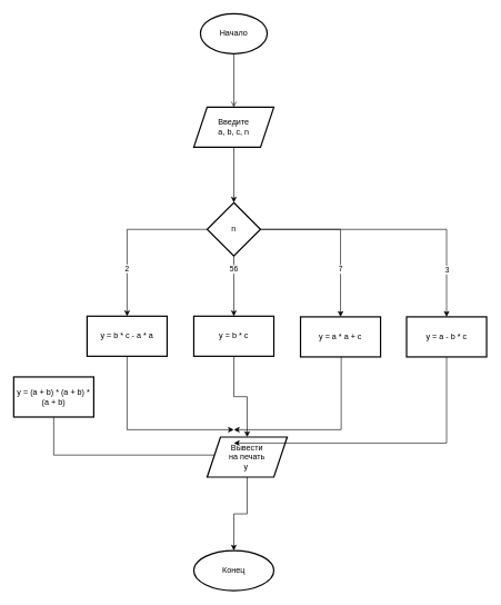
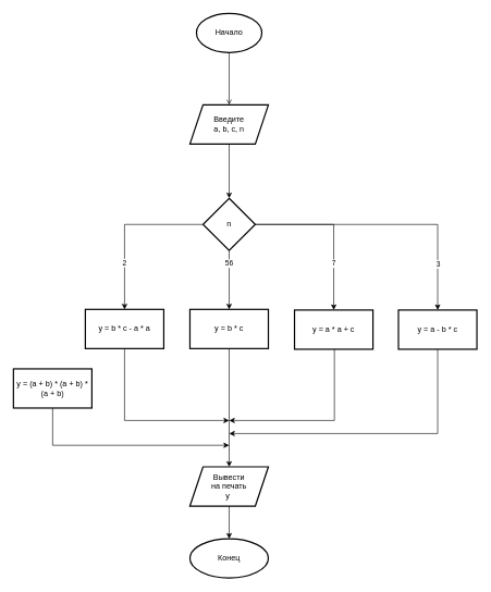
  <mxCell id="0" />
  <mxCell id="1" parent="0" />
  <mxCell id="2" value="" style="edgeStyle=orthogonalEdgeStyle;rounded=0;orthogonalLoop=1;jettySize=auto;html=1;endArrow=open;" parent="1" source="3" target="5" edge="1"><mxGeometry relative="1" as="geometry" /></mxCell>
  <mxCell id="3" value="Начало" style="strokeWidth=2;html=1;shape=mxgraph.flowchart.start_1;whiteSpace=wrap;" parent="1" vertex="1"><mxGeometry x="300" y="20" width="100" height="60" as="geometry" /></mxCell>
  <mxCell id="4" value="" style="edgeStyle=orthogonalEdgeStyle;rounded=0;orthogonalLoop=1;jettySize=auto;html=1;" parent="1" source="5" target="14" edge="1"><mxGeometry relative="1" as="geometry" /></mxCell>
  <mxCell id="5" value="Введите&lt;br&gt;a, b, c, n" style="shape=parallelogram;perimeter=parallelogramPerimeter;whiteSpace=wrap;html=1;fixedSize=1;strokeWidth=2;" parent="1" vertex="1"><mxGeometry x="290" y="160" width="120" height="60" as="geometry" /></mxCell>
  <mxCell id="6" value="" style="edgeStyle=orthogonalEdgeStyle;rounded=0;orthogonalLoop=1;jettySize=auto;html=1;" parent="1" source="14" target="16" edge="1"><mxGeometry relative="1" as="geometry" /></mxCell>
  <mxCell id="7" value="56" style="edgeLabel;html=1;align=center;verticalAlign=middle;resizable=0;points=[];" parent="6" vertex="1" connectable="0"><mxGeometry x="-0.236" y="-3" relative="1" as="geometry"><mxPoint x="2" y="-15" as="offset" /></mxGeometry></mxCell>
  <mxCell id="8" value="" style="edgeStyle=orthogonalEdgeStyle;rounded=0;orthogonalLoop=1;jettySize=auto;html=1;" parent="1" source="14" target="18" edge="1"><mxGeometry relative="1" as="geometry" /></mxCell>
  <mxCell id="9" value="2" style="edgeLabel;html=1;align=center;verticalAlign=middle;resizable=0;points=[];" parent="8" vertex="1" connectable="0"><mxGeometry x="0.331" y="3" relative="1" as="geometry"><mxPoint x="-4" y="12" as="offset" /></mxGeometry></mxCell>
  <mxCell id="10" value="" style="edgeStyle=orthogonalEdgeStyle;rounded=0;orthogonalLoop=1;jettySize=auto;html=1;" parent="1" source="14" target="20" edge="1"><mxGeometry relative="1" as="geometry" /></mxCell>
  <mxCell id="11" value="7" style="edgeLabel;html=1;align=center;verticalAlign=middle;resizable=0;points=[];" parent="10" vertex="1" connectable="0"><mxGeometry x="0.278" y="-1" relative="1" as="geometry"><mxPoint y="19" as="offset" /></mxGeometry></mxCell>
  <mxCell id="12" value="" style="edgeStyle=orthogonalEdgeStyle;rounded=0;orthogonalLoop=1;jettySize=auto;html=1;" parent="1" source="14" target="27" edge="1"><mxGeometry relative="1" as="geometry" /></mxCell>
  <mxCell id="13" value="3" style="edgeLabel;html=1;align=center;verticalAlign=middle;resizable=0;points=[];" parent="12" vertex="1" connectable="0"><mxGeometry x="0.602" relative="1" as="geometry"><mxPoint y="11" as="offset" /></mxGeometry></mxCell>
  <mxCell id="14" value="n" style="rhombus;whiteSpace=wrap;html=1;strokeWidth=2;" parent="1" vertex="1"><mxGeometry x="310" y="303" width="80" height="80" as="geometry" /></mxCell>
  <mxCell id="15" value="" style="edgeStyle=orthogonalEdgeStyle;rounded=0;orthogonalLoop=1;jettySize=auto;html=1;" parent="1" source="16" target="23" edge="1"><mxGeometry relative="1" as="geometry" /></mxCell>
  <mxCell id="16" value="y = b * c" style="whiteSpace=wrap;html=1;strokeWidth=2;" parent="1" vertex="1"><mxGeometry x="290" y="473" width="120" height="60" as="geometry" /></mxCell>
  <mxCell id="17" value="" style="edgeStyle=orthogonalEdgeStyle;rounded=0;orthogonalLoop=1;jettySize=auto;html=1;" parent="1" source="18" edge="1"><mxGeometry relative="1" as="geometry"><mxPoint x="350" y="643" as="targetPoint" /><Array as="points"><mxPoint x="190" y="643" /></Array></mxGeometry></mxCell>
  <mxCell id="18" value="y = b * c - a * a" style="whiteSpace=wrap;html=1;strokeWidth=2;" parent="1" vertex="1"><mxGeometry x="130" y="473" width="120" height="60" as="geometry" /></mxCell>
  <mxCell id="19" value="" style="edgeStyle=orthogonalEdgeStyle;rounded=0;orthogonalLoop=1;jettySize=auto;html=1;" parent="1" edge="1"><mxGeometry relative="1" as="geometry"><mxPoint x="511" y="534" as="sourcePoint" /><mxPoint x="350" y="643" as="targetPoint" /><Array as="points"><mxPoint x="511" y="643" /></Array></mxGeometry></mxCell>
  <mxCell id="20" value="y = a * a + c" style="whiteSpace=wrap;html=1;strokeWidth=2;" parent="1" vertex="1"><mxGeometry x="450" y="474" width="120" height="60" as="geometry" /></mxCell>
  <mxCell id="21" value="" style="edgeStyle=orthogonalEdgeStyle;rounded=0;orthogonalLoop=1;jettySize=auto;html=1;exitX=0.5;exitY=1;exitDx=0;exitDy=0;" parent="1" source="25" edge="1"><mxGeometry relative="1" as="geometry"><mxPoint x="80" y="642" as="sourcePoint" /><mxPoint x="350" y="681" as="targetPoint" /><Array as="points"><mxPoint x="80" y="681" /></Array></mxGeometry></mxCell>
  <mxCell id="22" value="" style="edgeStyle=orthogonalEdgeStyle;rounded=0;orthogonalLoop=1;jettySize=auto;html=1;" parent="1" source="23" target="24" edge="1"><mxGeometry relative="1" as="geometry" /></mxCell>
- <mxCell id="23" value="Вывести &lt;br&gt;на печать&lt;br&gt;y&amp;nbsp;" style="shape=parallelogram;perimeter=parallelogramPerimeter;whiteSpace=wrap;html=1;fixedSize=1;strokeWidth=2;" parent="1" vertex="1"><mxGeometry x="310" y="654" width="120" height="60" as="geometry" /></mxCell>
+ <mxCell id="23" value="Вывести &lt;br&gt;на печать&lt;br&gt;y&amp;nbsp;" style="shape=parallelogram;perimeter=parallelogramPerimeter;whiteSpace=wrap;html=1;fixedSize=1;strokeWidth=2;" parent="1" vertex="1"><mxGeometry x="290" y="714" width="120" height="60" as="geometry" /></mxCell>
  <mxCell id="24" value="Конец" style="ellipse;whiteSpace=wrap;html=1;strokeWidth=2;" parent="1" vertex="1"><mxGeometry x="290" y="824" width="120" height="60" as="geometry" /></mxCell>
  <mxCell id="25" value="y = (a + b) * (a + b) * (a + b)" style="rounded=0;whiteSpace=wrap;html=1;strokeWidth=2;" parent="1" vertex="1"><mxGeometry x="20" y="564" width="120" height="60" as="geometry" /></mxCell>
  <mxCell id="26" value="" style="edgeStyle=orthogonalEdgeStyle;rounded=0;orthogonalLoop=1;jettySize=auto;html=1;" parent="1" source="27" edge="1"><mxGeometry relative="1" as="geometry"><mxPoint x="350" y="663" as="targetPoint" /><Array as="points"><mxPoint x="669" y="663" /></Array></mxGeometry></mxCell>
  <mxCell id="27" value="y = a - b * c" style="whiteSpace=wrap;html=1;strokeWidth=2;" parent="1" vertex="1"><mxGeometry x="609" y="474" width="120" height="60" as="geometry" /></mxCell>
